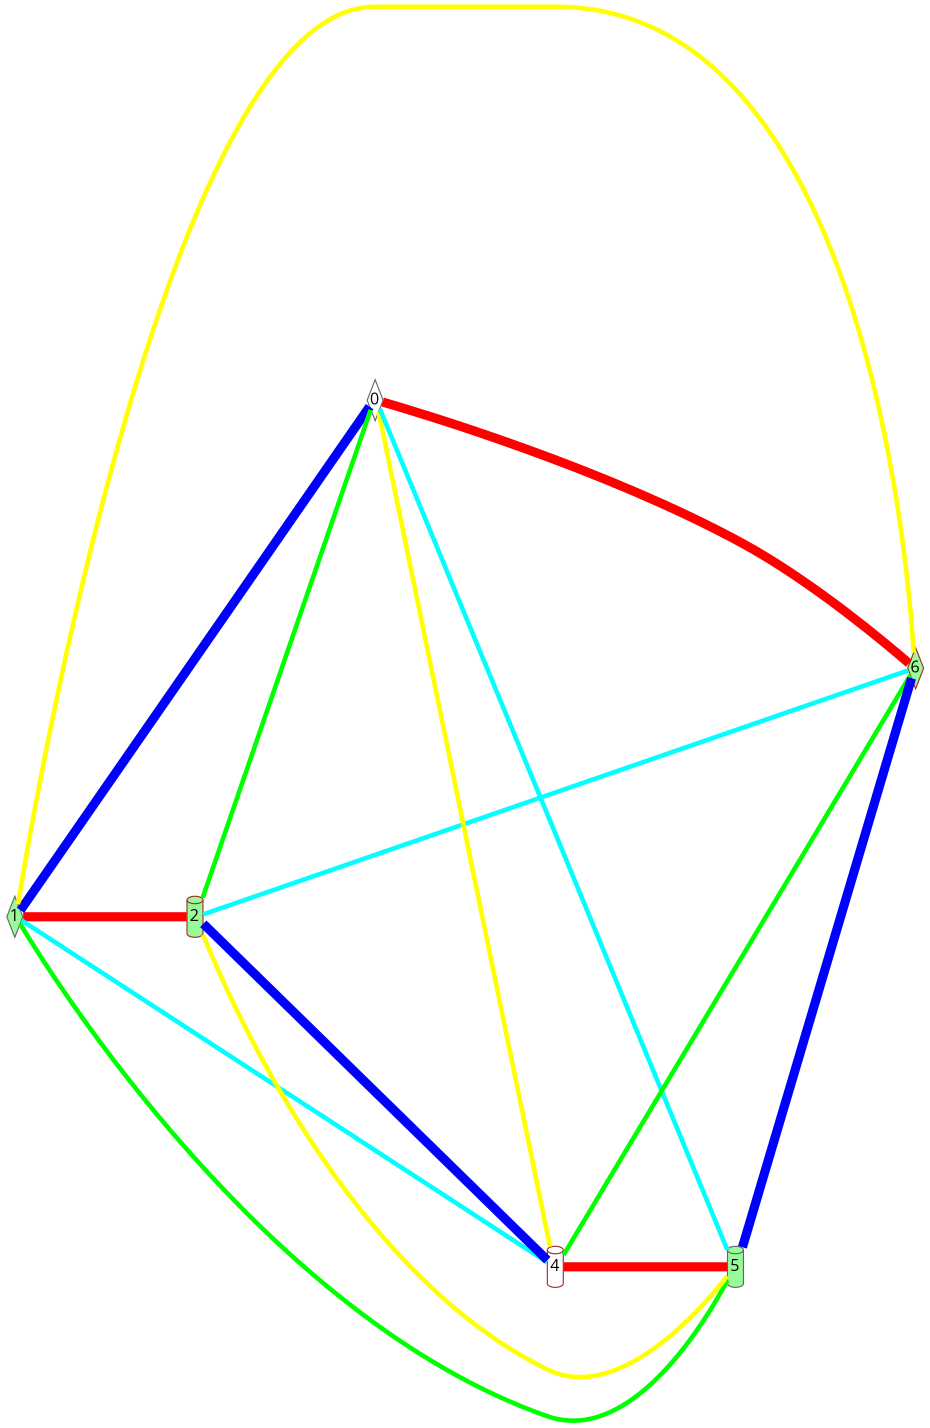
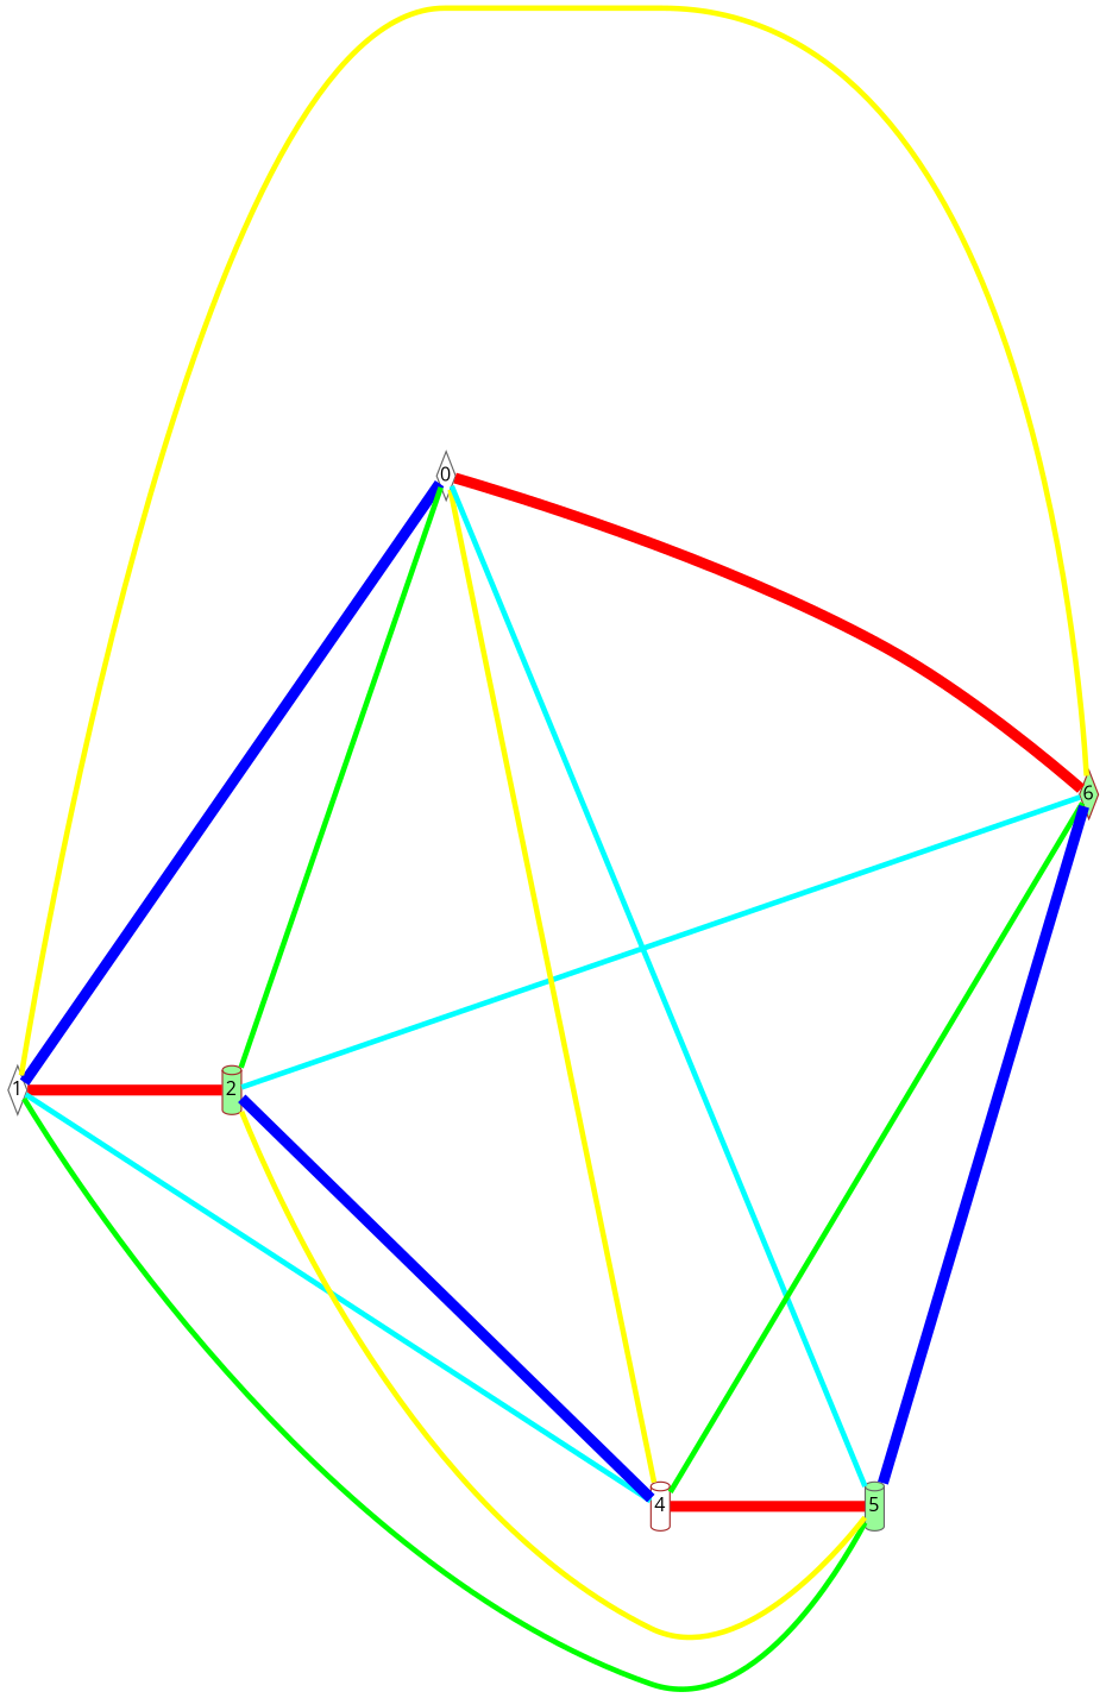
  graph {
    fontname="Open Sans"
    nodesep=2
    rankdir=LR
    ranksep=2
    node [color=gray40 fillcolor=palegreen fixedsize=true fontname="Open Sans" shape=diamond style=filled]
    edge [color=red fontname="Open Sans" penwidth=4 style=solid]
-   1 [width=0.2]
+   1 [fillcolor=white width=0.2]
    2 [color=brown shape=cylinder width=0.2]
    n3 [fillcolor=white label=0 width=0.2]
    4 [color=brown fillcolor=white shape=cylinder width=0.2]
    5 [shape=cylinder width=0.2]
    6 [color=brown width=0.2]
    1 -- 2 [penwidth=8]
    1 -- n3 [color=blue penwidth=8]
    1 -- 4 [color=cyan]
    1 -- 5 [color=green]
    1 -- 6 [color=yellow]
    2 -- n3 [color=green]
    2 -- 4 [color=blue penwidth=8]
    2 -- 5 [color=yellow]
    2 -- 6 [color=cyan]
    n3 -- 4 [color=yellow]
    n3 -- 5 [color=cyan]
    n3 -- 6 [penwidth=8]
    4 -- 5 [penwidth=8]
    4 -- 6 [color=green]
    5 -- 6 [color=blue penwidth=8]
  }
